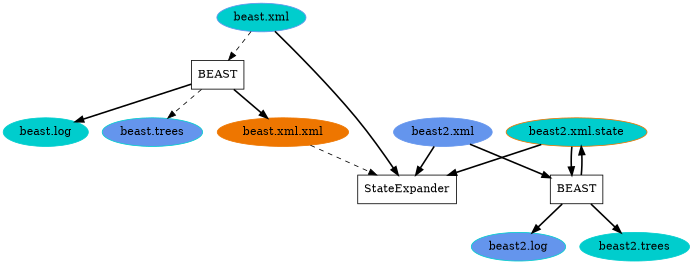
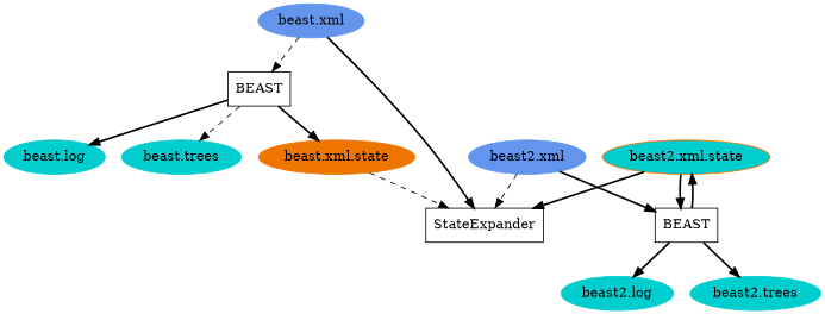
  digraph {
    node [color=cyan3 style=filled]
    edge [style=bold]
    n1 [label=BEAST shape=box color="" style=""]
    n2 [label="beast.log"]
-   n3 [label="beast.trees" fillcolor=cornflowerblue]
-   n4 [color=darkorange2 label="beast.xml.xml"]
+   n3 [label="beast.trees"]
+   n4 [color=darkorange2 label="beast.xml.state"]
    n5 [label=StateExpander shape=box color="" style=""]
    n6 [label=BEAST shape=box color="" style=""]
-   n7 [label="beast2.log" fillcolor=cornflowerblue]
+   n7 [label="beast2.log"]
    n8 [label="beast2.trees"]
    n9 [color=darkorange2 fillcolor=cyan3 label="beast2.xml.state"]
-   n10 [color=cornflowerblue label="beast.xml" fillcolor=cyan3]
+   n10 [color=cornflowerblue label="beast.xml"]
    n11 [color=cornflowerblue label="beast2.xml"]
    n1 -> n2
    n1 -> n3 [style=dashed]
    n1 -> n4
    n4 -> n5 [style=dashed]
    n6 -> n7
    n6 -> n8
    n6 -> n9
    n9 -> n5
    n9 -> n6
    n10 -> n1 [style=dashed]
    n10 -> n5
-   n11 -> n5
+   n11 -> n5 [style=dashed]
    n11 -> n6
  }
